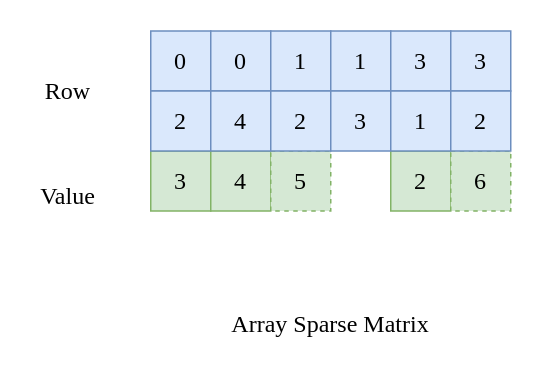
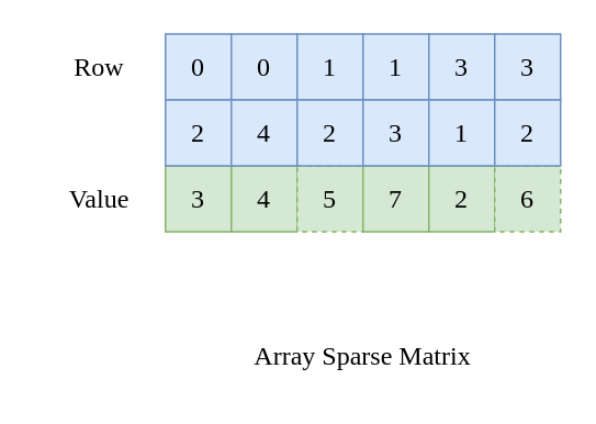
  <mxCell id="0" />
  <mxCell id="1" parent="0" />
  <mxCell id="2" value="0" style="rounded=0;whiteSpace=wrap;html=1;shadow=0;strokeColor=#6c8ebf;strokeWidth=1;fontFamily=Ubuntu;fontSize=16;fontStyle=0;fillColor=#dae8fc;" parent="1" vertex="1"><mxGeometry x="100" y="20" width="40" height="40" as="geometry" /></mxCell>
  <mxCell id="3" value="3" style="rounded=0;whiteSpace=wrap;html=1;shadow=0;strokeColor=#82b366;strokeWidth=1;fontFamily=Ubuntu;fontSize=16;fontStyle=0;fillColor=#d5e8d4;" parent="1" vertex="1"><mxGeometry x="100" y="100" width="40" height="40" as="geometry" /></mxCell>
  <mxCell id="4" value="2" style="rounded=0;whiteSpace=wrap;html=1;shadow=0;strokeColor=#6c8ebf;strokeWidth=1;fontFamily=Ubuntu;fontSize=16;fontStyle=0;fillColor=#dae8fc;" parent="1" vertex="1"><mxGeometry x="100" y="60" width="40" height="40" as="geometry" /></mxCell>
  <mxCell id="5" value="0" style="rounded=0;whiteSpace=wrap;html=1;shadow=0;strokeColor=#6c8ebf;strokeWidth=1;fontFamily=Ubuntu;fontSize=16;fontStyle=0;fillColor=#dae8fc;" parent="1" vertex="1"><mxGeometry x="140" y="20" width="40" height="40" as="geometry" /></mxCell>
  <mxCell id="6" value="4" style="rounded=0;whiteSpace=wrap;html=1;shadow=0;strokeColor=#82b366;strokeWidth=1;fontFamily=Ubuntu;fontSize=16;fontStyle=0;fillColor=#d5e8d4;" parent="1" vertex="1"><mxGeometry x="140" y="100" width="40" height="40" as="geometry" /></mxCell>
  <mxCell id="7" value="4" style="rounded=0;whiteSpace=wrap;html=1;shadow=0;strokeColor=#6c8ebf;strokeWidth=1;fontFamily=Ubuntu;fontSize=16;fontStyle=0;fillColor=#dae8fc;" parent="1" vertex="1"><mxGeometry x="140" y="60" width="40" height="40" as="geometry" /></mxCell>
  <mxCell id="8" value="1" style="rounded=0;whiteSpace=wrap;html=1;shadow=0;strokeColor=#6c8ebf;strokeWidth=1;fontFamily=Ubuntu;fontSize=16;fontStyle=0;fillColor=#dae8fc;" parent="1" vertex="1"><mxGeometry x="180" y="20" width="40" height="40" as="geometry" /></mxCell>
  <mxCell id="9" value="5" style="rounded=0;whiteSpace=wrap;html=1;shadow=0;strokeColor=#82b366;strokeWidth=1;fontFamily=Ubuntu;fontSize=16;fontStyle=0;fillColor=#d5e8d4;dashed=1;" parent="1" vertex="1"><mxGeometry x="180" y="100" width="40" height="40" as="geometry" /></mxCell>
  <mxCell id="10" value="2" style="rounded=0;whiteSpace=wrap;html=1;shadow=0;strokeColor=#6c8ebf;strokeWidth=1;fontFamily=Ubuntu;fontSize=16;fontStyle=0;fillColor=#dae8fc;" parent="1" vertex="1"><mxGeometry x="180" y="60" width="40" height="40" as="geometry" /></mxCell>
  <mxCell id="11" value="1" style="rounded=0;whiteSpace=wrap;html=1;shadow=0;strokeColor=#6c8ebf;strokeWidth=1;fontFamily=Ubuntu;fontSize=16;fontStyle=0;fillColor=#dae8fc;" parent="1" vertex="1"><mxGeometry x="220" y="20" width="40" height="40" as="geometry" /></mxCell>
+ <mxCell id="12" value="7" style="rounded=0;whiteSpace=wrap;html=1;shadow=0;strokeColor=#82b366;strokeWidth=1;fontFamily=Ubuntu;fontSize=16;fontStyle=0;fillColor=#d5e8d4;" parent="1" vertex="1"><mxGeometry x="220" y="100" width="40" height="40" as="geometry" /></mxCell>
  <mxCell id="13" value="3" style="rounded=0;whiteSpace=wrap;html=1;shadow=0;strokeColor=#6c8ebf;strokeWidth=1;fontFamily=Ubuntu;fontSize=16;fontStyle=0;fillColor=#dae8fc;" parent="1" vertex="1"><mxGeometry x="220" y="60" width="40" height="40" as="geometry" /></mxCell>
  <mxCell id="14" value="3" style="rounded=0;whiteSpace=wrap;html=1;shadow=0;strokeColor=#6c8ebf;strokeWidth=1;fontFamily=Ubuntu;fontSize=16;fontStyle=0;fillColor=#dae8fc;" parent="1" vertex="1"><mxGeometry x="260" y="20" width="40" height="40" as="geometry" /></mxCell>
  <mxCell id="15" value="2" style="rounded=0;whiteSpace=wrap;html=1;shadow=0;strokeColor=#82b366;strokeWidth=1;fontFamily=Ubuntu;fontSize=16;fontStyle=0;fillColor=#d5e8d4;" parent="1" vertex="1"><mxGeometry x="260" y="100" width="40" height="40" as="geometry" /></mxCell>
  <mxCell id="16" value="1" style="rounded=0;whiteSpace=wrap;html=1;shadow=0;strokeColor=#6c8ebf;strokeWidth=1;fontFamily=Ubuntu;fontSize=16;fontStyle=0;fillColor=#dae8fc;" parent="1" vertex="1"><mxGeometry x="260" y="60" width="40" height="40" as="geometry" /></mxCell>
  <mxCell id="17" value="3" style="rounded=0;whiteSpace=wrap;html=1;shadow=0;strokeColor=#6c8ebf;strokeWidth=1;fontFamily=Ubuntu;fontSize=16;fontStyle=0;fillColor=#dae8fc;" parent="1" vertex="1"><mxGeometry x="300" y="20" width="40" height="40" as="geometry" /></mxCell>
  <mxCell id="18" value="6" style="rounded=0;whiteSpace=wrap;html=1;shadow=0;strokeColor=#82b366;strokeWidth=1;fontFamily=Ubuntu;fontSize=16;fontStyle=0;fillColor=#d5e8d4;dashed=1;" parent="1" vertex="1"><mxGeometry x="300" y="100" width="40" height="40" as="geometry" /></mxCell>
  <mxCell id="19" value="2" style="rounded=0;whiteSpace=wrap;html=1;shadow=0;strokeColor=#6c8ebf;strokeWidth=1;fontFamily=Ubuntu;fontSize=16;fontStyle=0;fillColor=#dae8fc;" parent="1" vertex="1"><mxGeometry x="300" y="60" width="40" height="40" as="geometry" /></mxCell>
- <mxCell id="20" value="Row" style="text;html=1;align=center;verticalAlign=middle;whiteSpace=wrap;rounded=0;fontFamily=Ubuntu;fontSize=16;fontStyle=0;" parent="1" vertex="1"><mxGeometry x="5" y="40" width="80" height="40" as="geometry" /></mxCell>
- <mxCell id="21" value="Value" style="text;html=1;align=center;verticalAlign=middle;whiteSpace=wrap;rounded=0;fontFamily=Ubuntu;fontSize=16;fontStyle=0;" parent="1" vertex="1"><mxGeometry x="5" y="110" width="80" height="40" as="geometry" /></mxCell>
+ <mxCell id="20" value="Row" style="text;html=1;align=center;verticalAlign=middle;whiteSpace=wrap;rounded=0;fontFamily=Ubuntu;fontSize=16;fontStyle=0;" parent="1" vertex="1"><mxGeometry x="20" y="20" width="80" height="40" as="geometry" /></mxCell>
+ <mxCell id="21" value="Value" style="text;html=1;align=center;verticalAlign=middle;whiteSpace=wrap;rounded=0;fontFamily=Ubuntu;fontSize=16;fontStyle=0;" parent="1" vertex="1"><mxGeometry x="20" y="100" width="80" height="40" as="geometry" /></mxCell>
  <mxCell id="22" value="Array Sparse Matrix" style="text;html=1;align=center;verticalAlign=middle;whiteSpace=wrap;rounded=0;fontFamily=Ubuntu;fontSize=16;fontStyle=0;" vertex="1" parent="1"><mxGeometry x="140" y="195" width="160" height="40" as="geometry" /></mxCell>
